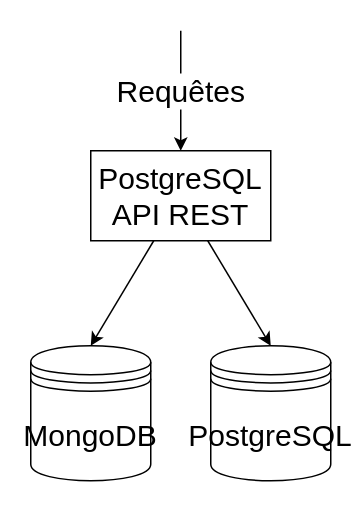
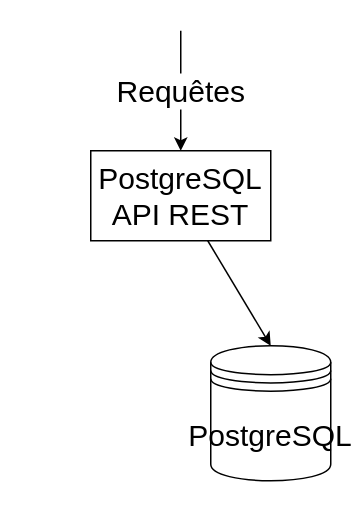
  <mxCell id="0" />
  <mxCell id="1" parent="0" />
  <mxCell id="2" value="Requêtes" style="edgeStyle=none;html=1;fontSize=20;startArrow=classic;startFill=1;endArrow=none;endFill=0;" edge="1" parent="1" source="5"><mxGeometry relative="1" as="geometry"><mxPoint x="120" y="20" as="targetPoint" /></mxGeometry></mxCell>
  <mxCell id="3" style="edgeStyle=none;html=1;entryX=0.5;entryY=0;entryDx=0;entryDy=0;fontSize=20;startArrow=none;startFill=0;endArrow=classic;endFill=1;" edge="1" parent="1" source="5" target="7"><mxGeometry relative="1" as="geometry" /></mxCell>
- <mxCell id="4" style="edgeStyle=none;html=1;entryX=0.5;entryY=0;entryDx=0;entryDy=0;fontSize=20;startArrow=none;startFill=0;endArrow=classic;endFill=1;" edge="1" parent="1" source="5" target="6"><mxGeometry relative="1" as="geometry" /></mxCell>
  <mxCell id="5" value="&lt;font style=&quot;font-size: 20px;&quot;&gt;PostgreSQL API REST&lt;/font&gt;" style="rounded=0;whiteSpace=wrap;html=1;" vertex="1" parent="1"><mxGeometry x="60" y="100" width="120" height="60" as="geometry" /></mxCell>
- <mxCell id="6" value="MongoDB" style="shape=datastore;whiteSpace=wrap;html=1;fontSize=20;" vertex="1" parent="1"><mxGeometry x="20" y="230" width="80" height="90" as="geometry" /></mxCell>
  <mxCell id="7" value="PostgreSQL" style="shape=datastore;whiteSpace=wrap;html=1;fontSize=20;" vertex="1" parent="1"><mxGeometry x="140" y="230" width="80" height="90" as="geometry" /></mxCell>
